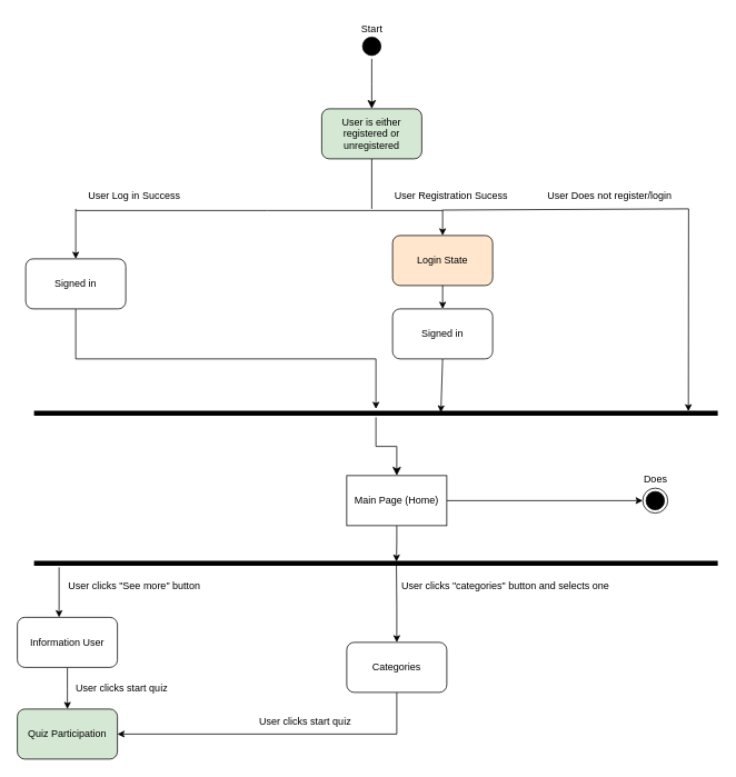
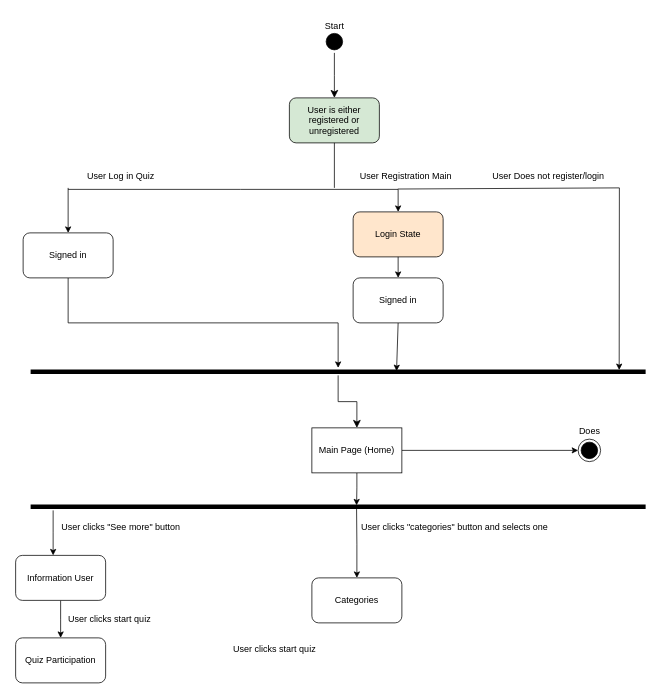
  <mxCell id="0" />
  <mxCell id="1" parent="0" />
  <mxCell id="2" value="" style="ellipse;html=1;shape=startState;fillColor=#000000;strokeColor=#000000;" parent="1" vertex="1"><mxGeometry x="430" y="40" width="30" height="30" as="geometry" /></mxCell>
  <mxCell id="3" value="" style="edgeStyle=orthogonalEdgeStyle;html=1;verticalAlign=bottom;endArrow=classic;endSize=8;strokeColor=#000000;rounded=0;endFill=1;" parent="1" source="2" edge="1"><mxGeometry relative="1" as="geometry"><mxPoint x="445" y="130" as="targetPoint" /></mxGeometry></mxCell>
  <mxCell id="4" value="User is either registered or &lt;br&gt;unregistered" style="rounded=1;whiteSpace=wrap;html=1;fillColor=#d5e8d4;" parent="1" vertex="1"><mxGeometry x="385" y="130" width="120" height="60" as="geometry" /></mxCell>
  <mxCell id="5" value="" style="endArrow=none;html=1;rounded=0;entryX=0.5;entryY=1;entryDx=0;entryDy=0;" parent="1" target="4" edge="1"><mxGeometry width="50" height="50" relative="1" as="geometry"><mxPoint x="445" y="250" as="sourcePoint" /><mxPoint x="450" y="290" as="targetPoint" /></mxGeometry></mxCell>
  <mxCell id="6" value="" style="endArrow=none;html=1;rounded=0;" parent="1" edge="1"><mxGeometry width="50" height="50" relative="1" as="geometry"><mxPoint x="530" y="252" as="sourcePoint" /><mxPoint x="90" y="252" as="targetPoint" /><Array as="points"><mxPoint x="320" y="252" /></Array></mxGeometry></mxCell>
- <mxCell id="7" value="User Log&amp;nbsp;in Success" style="text;html=1;align=center;verticalAlign=middle;resizable=0;points=[];autosize=1;strokeColor=none;fillColor=none;" parent="1" vertex="1"><mxGeometry x="95" y="220" width="130" height="30" as="geometry" /></mxCell>
- <mxCell id="8" value="User Registration Sucess" style="text;html=1;align=center;verticalAlign=middle;resizable=0;points=[];autosize=1;strokeColor=none;fillColor=none;" parent="1" vertex="1"><mxGeometry x="460" y="220" width="160" height="30" as="geometry" /></mxCell>
+ <mxCell id="7" value="User Log&amp;nbsp;in Quiz" style="text;html=1;align=center;verticalAlign=middle;resizable=0;points=[];autosize=1;strokeColor=none;fillColor=none;" parent="1" vertex="1"><mxGeometry x="95" y="220" width="130" height="30" as="geometry" /></mxCell>
+ <mxCell id="8" value="User Registration Main" style="text;html=1;align=center;verticalAlign=middle;resizable=0;points=[];autosize=1;strokeColor=none;fillColor=none;" parent="1" vertex="1"><mxGeometry x="460" y="220" width="160" height="30" as="geometry" /></mxCell>
  <mxCell id="9" value="" style="endArrow=classic;html=1;rounded=0;" parent="1" source="15" edge="1"><mxGeometry width="50" height="50" relative="1" as="geometry"><mxPoint x="530" y="252" as="sourcePoint" /><mxPoint x="530" y="332" as="targetPoint" /></mxGeometry></mxCell>
  <mxCell id="10" value="" style="endArrow=classic;html=1;rounded=0;exitX=0.5;exitY=1;exitDx=0;exitDy=0;entryX=0.595;entryY=0.429;entryDx=0;entryDy=0;entryPerimeter=0;" parent="1" source="17" target="23" edge="1"><mxGeometry width="50" height="50" relative="1" as="geometry"><mxPoint x="180" y="452" as="sourcePoint" /><mxPoint x="528" y="492.288" as="targetPoint" /></mxGeometry></mxCell>
  <mxCell id="11" value="" style="endArrow=classic;html=1;rounded=0;exitX=0.5;exitY=1;exitDx=0;exitDy=0;" parent="1" edge="1"><mxGeometry width="50" height="50" relative="1" as="geometry"><mxPoint x="90" y="250" as="sourcePoint" /><mxPoint x="90" y="310" as="targetPoint" /></mxGeometry></mxCell>
  <mxCell id="12" style="edgeStyle=orthogonalEdgeStyle;rounded=0;orthogonalLoop=1;jettySize=auto;html=1;" parent="1" source="13" target="23" edge="1"><mxGeometry relative="1" as="geometry"><mxPoint x="90" y="480" as="targetPoint" /></mxGeometry></mxCell>
  <mxCell id="13" value="Signed in" style="rounded=1;whiteSpace=wrap;html=1;" parent="1" vertex="1"><mxGeometry x="30" y="310" width="120" height="60" as="geometry" /></mxCell>
  <mxCell id="14" value="" style="endArrow=classic;html=1;rounded=0;" parent="1" target="15" edge="1"><mxGeometry width="50" height="50" relative="1" as="geometry"><mxPoint x="530" y="252" as="sourcePoint" /><mxPoint x="530" y="332" as="targetPoint" /></mxGeometry></mxCell>
  <mxCell id="15" value="Login State" style="rounded=1;whiteSpace=wrap;html=1;fillColor=#ffe6cc;" parent="1" vertex="1"><mxGeometry x="470" y="282" width="120" height="60" as="geometry" /></mxCell>
  <mxCell id="16" value="" style="endArrow=classic;html=1;rounded=0;exitX=0.5;exitY=1;exitDx=0;exitDy=0;" parent="1" source="15" target="17" edge="1"><mxGeometry width="50" height="50" relative="1" as="geometry"><mxPoint x="530" y="342" as="sourcePoint" /><mxPoint x="530" y="452" as="targetPoint" /></mxGeometry></mxCell>
  <mxCell id="17" value="Signed in" style="rounded=1;whiteSpace=wrap;html=1;" parent="1" vertex="1"><mxGeometry x="470" y="370" width="120" height="60" as="geometry" /></mxCell>
  <mxCell id="18" style="edgeStyle=orthogonalEdgeStyle;rounded=0;orthogonalLoop=1;jettySize=auto;html=1;exitX=0.5;exitY=1;exitDx=0;exitDy=0;entryX=0.53;entryY=0.327;entryDx=0;entryDy=0;entryPerimeter=0;" parent="1" source="20" target="26" edge="1"><mxGeometry relative="1" as="geometry"><mxPoint x="475" y="670" as="targetPoint" /></mxGeometry></mxCell>
  <mxCell id="19" style="edgeStyle=orthogonalEdgeStyle;rounded=0;orthogonalLoop=1;jettySize=auto;html=1;exitX=1;exitY=0.5;exitDx=0;exitDy=0;" edge="1" parent="1" source="20" target="37"><mxGeometry relative="1" as="geometry" /></mxCell>
  <mxCell id="20" value="Main Page (Home)" style="whiteSpace=wrap;html=1;rounded=0;" parent="1" vertex="1"><mxGeometry x="415" y="570" width="120" height="60" as="geometry" /></mxCell>
  <mxCell id="21" value="" style="endArrow=classic;html=1;rounded=0;exitX=0.435;exitY=1.051;exitDx=0;exitDy=0;exitPerimeter=0;entryX=0.957;entryY=0.286;entryDx=0;entryDy=0;entryPerimeter=0;" parent="1" source="8" target="23" edge="1"><mxGeometry width="50" height="50" relative="1" as="geometry"><mxPoint x="50" y="330" as="sourcePoint" /><mxPoint x="750" y="390" as="targetPoint" /><Array as="points"><mxPoint x="825" y="250" /></Array></mxGeometry></mxCell>
  <mxCell id="22" value="User Does not register/login" style="text;html=1;align=center;verticalAlign=middle;resizable=0;points=[];autosize=1;strokeColor=none;fillColor=none;" parent="1" vertex="1"><mxGeometry x="645" y="220" width="170" height="30" as="geometry" /></mxCell>
  <mxCell id="23" value="" style="shape=line;html=1;strokeWidth=6;strokeColor=#000000;" parent="1" vertex="1"><mxGeometry x="40" y="490" width="820" height="10" as="geometry" /></mxCell>
  <mxCell id="24" value="" style="edgeStyle=orthogonalEdgeStyle;html=1;verticalAlign=bottom;endArrow=classic;endSize=8;strokeColor=#000000;rounded=0;entryX=0.5;entryY=0;entryDx=0;entryDy=0;endFill=1;" parent="1" source="23" target="20" edge="1"><mxGeometry relative="1" as="geometry"><mxPoint x="530" y="580" as="targetPoint" /></mxGeometry></mxCell>
  <mxCell id="25" style="edgeStyle=orthogonalEdgeStyle;rounded=0;orthogonalLoop=1;jettySize=auto;html=1;" parent="1" source="26" edge="1"><mxGeometry relative="1" as="geometry"><mxPoint x="70" y="740" as="targetPoint" /><Array as="points"><mxPoint x="70" y="710" /><mxPoint x="70" y="710" /></Array></mxGeometry></mxCell>
  <mxCell id="26" value="" style="shape=line;html=1;strokeWidth=6;strokeColor=#000000;" parent="1" vertex="1"><mxGeometry x="40" y="670" width="820" height="10" as="geometry" /></mxCell>
  <mxCell id="27" value="User clicks &quot;See more&quot; button" style="text;html=1;align=center;verticalAlign=middle;resizable=0;points=[];autosize=1;strokeColor=none;fillColor=none;" parent="1" vertex="1"><mxGeometry x="70" y="688" width="180" height="30" as="geometry" /></mxCell>
  <mxCell id="28" style="edgeStyle=orthogonalEdgeStyle;rounded=0;orthogonalLoop=1;jettySize=auto;html=1;" parent="1" source="29" edge="1"><mxGeometry relative="1" as="geometry"><mxPoint x="80" y="850" as="targetPoint" /></mxGeometry></mxCell>
  <mxCell id="29" value="Information User" style="rounded=1;whiteSpace=wrap;html=1;" parent="1" vertex="1"><mxGeometry y="740" width="120" height="60" as="geometry" x="20" /></mxCell>
- <mxCell id="30" value="Quiz Participation" style="rounded=1;whiteSpace=wrap;html=1;fillColor=#d5e8d4;" parent="1" vertex="1"><mxGeometry y="850" width="120" height="60" as="geometry" x="20" /></mxCell>
+ <mxCell id="30" value="Quiz Participation" style="rounded=1;whiteSpace=wrap;html=1;" parent="1" vertex="1"><mxGeometry y="850" width="120" height="60" as="geometry" x="20" /></mxCell>
  <mxCell id="31" value="User clicks start quiz" style="text;html=1;align=center;verticalAlign=middle;resizable=0;points=[];autosize=1;strokeColor=none;fillColor=none;" parent="1" vertex="1"><mxGeometry x="80" y="810" width="130" height="30" as="geometry" /></mxCell>
  <mxCell id="32" style="edgeStyle=orthogonalEdgeStyle;rounded=0;orthogonalLoop=1;jettySize=auto;html=1;exitX=0.5;exitY=0;exitDx=0;exitDy=0;entryX=0.53;entryY=0.737;entryDx=0;entryDy=0;entryPerimeter=0;startArrow=classic;startFill=1;endArrow=none;endFill=0;" edge="1" parent="1" source="34" target="26"><mxGeometry relative="1" as="geometry" /></mxCell>
- <mxCell id="33" style="edgeStyle=orthogonalEdgeStyle;rounded=0;orthogonalLoop=1;jettySize=auto;html=1;exitX=0.5;exitY=1;exitDx=0;exitDy=0;entryX=1;entryY=0.5;entryDx=0;entryDy=0;" edge="1" parent="1" source="34" target="30"><mxGeometry relative="1" as="geometry" /></mxCell>
  <mxCell id="34" value="Categories" style="rounded=1;whiteSpace=wrap;html=1;" vertex="1" parent="1"><mxGeometry x="415" y="770" width="120" height="60" as="geometry" /></mxCell>
  <mxCell id="35" value="User clicks &quot;categories&quot; button and selects one" style="text;html=1;align=center;verticalAlign=middle;resizable=0;points=[];autosize=1;strokeColor=none;fillColor=none;" vertex="1" parent="1"><mxGeometry x="470" y="688" width="270" height="30" as="geometry" /></mxCell>
  <mxCell id="36" value="User clicks start quiz" style="text;html=1;align=center;verticalAlign=middle;resizable=0;points=[];autosize=1;strokeColor=none;fillColor=none;" vertex="1" parent="1"><mxGeometry x="300" y="850" width="130" height="30" as="geometry" /></mxCell>
  <mxCell id="37" value="" style="ellipse;html=1;shape=endState;fillColor=#000000;strokeColor=#000000;" vertex="1" parent="1"><mxGeometry x="770" y="585" width="30" height="30" as="geometry" /></mxCell>
  <mxCell id="38" value="Start" style="text;html=1;align=center;verticalAlign=middle;resizable=0;points=[];autosize=1;strokeColor=none;fillColor=none;" vertex="1" parent="1"><mxGeometry x="420" y="20" width="50" height="30" as="geometry" /></mxCell>
  <mxCell id="39" value="Does" style="text;html=1;align=center;verticalAlign=middle;resizable=0;points=[];autosize=1;strokeColor=none;fillColor=none;" vertex="1" parent="1"><mxGeometry x="765" y="560" width="40" height="30" as="geometry" /></mxCell>
